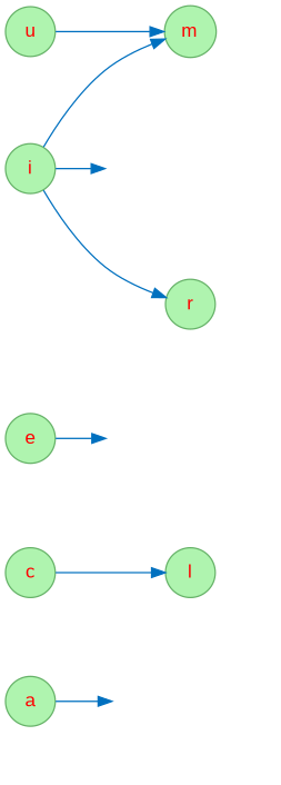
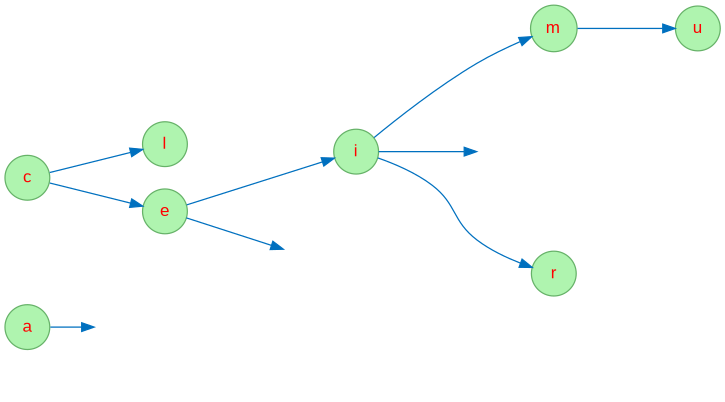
  digraph {
    rankdir=LR
    node [color="#66B268" fillcolor="#AFF4AF" fontcolor=red fontname=Arial shape=circle style=filled]
    edge [color="#0070BF"]
    n1 [label=a]
    l492228202 [style=invis]
    n3 [label=c]
    n4 [label=l]
    n5 [label=e]
    n6 [label=i]
    l1134517053 [style=invis]
    n8 [label=m]
    l1237514926 [style=invis]
    n10 [label=r]
    n11 [label=u]
    n1 -> l492228202
    n3 -> n4
+   n3 -> n5
+   n5 -> n6
    n5 -> l1134517053
    n6 -> n8
    n6 -> l1237514926
    n6 -> n10
-   n11 -> n8
+   n8 -> n11
  }
